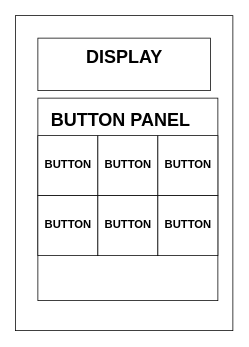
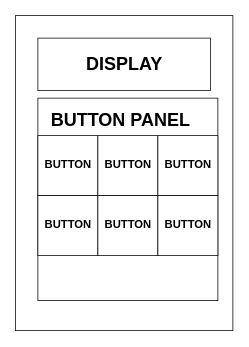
  <mxCell id="0" />
  <mxCell id="1" parent="0" />
  <mxCell id="2" value="" style="rounded=0;whiteSpace=wrap;html=1;" vertex="1" parent="1"><mxGeometry x="20" y="20" width="290" height="420" as="geometry" /></mxCell>
  <mxCell id="3" value="" style="rounded=0;whiteSpace=wrap;html=1;" vertex="1" parent="1"><mxGeometry x="50" y="50" width="230" height="70" as="geometry" /></mxCell>
  <mxCell id="4" value="" style="rounded=0;whiteSpace=wrap;html=1;" vertex="1" parent="1"><mxGeometry x="50" y="130" width="240" height="270" as="geometry" /></mxCell>
  <mxCell id="5" value="BUTTON PANEL" style="text;strokeColor=none;fillColor=none;html=1;fontSize=24;fontStyle=1;verticalAlign=middle;align=center;" vertex="1" parent="1"><mxGeometry x="110" y="140" width="100" height="40" as="geometry" /></mxCell>
- <mxCell id="6" value="DISPLAY" style="text;strokeColor=none;fillColor=none;html=1;fontSize=24;fontStyle=1;verticalAlign=middle;align=center;" vertex="1" parent="1"><mxGeometry x="115" y="55" width="100" height="40" as="geometry" /></mxCell>
+ <mxCell id="6" value="DISPLAY" style="text;strokeColor=none;fillColor=none;html=1;fontSize=24;fontStyle=1;verticalAlign=middle;align=center;" vertex="1" parent="1"><mxGeometry x="115" y="65" width="100" height="40" as="geometry" /></mxCell>
  <mxCell id="7" value="" style="whiteSpace=wrap;html=1;aspect=fixed;" vertex="1" parent="1"><mxGeometry x="50" y="180" width="80" height="80" as="geometry" /></mxCell>
  <mxCell id="8" value="&lt;font style=&quot;font-size: 15px;&quot;&gt;BUTTON&lt;/font&gt;" style="text;strokeColor=none;fillColor=none;html=1;fontSize=24;fontStyle=1;verticalAlign=middle;align=center;" vertex="1" parent="1"><mxGeometry x="40" y="195" width="100" height="40" as="geometry" /></mxCell>
  <mxCell id="9" value="" style="whiteSpace=wrap;html=1;aspect=fixed;" vertex="1" parent="1"><mxGeometry x="130" y="180" width="80" height="80" as="geometry" /></mxCell>
  <mxCell id="10" value="&lt;font style=&quot;font-size: 15px;&quot;&gt;BUTTON&lt;/font&gt;" style="text;strokeColor=none;fillColor=none;html=1;fontSize=24;fontStyle=1;verticalAlign=middle;align=center;" vertex="1" parent="1"><mxGeometry x="120" y="195" width="100" height="40" as="geometry" /></mxCell>
  <mxCell id="11" value="" style="whiteSpace=wrap;html=1;aspect=fixed;" vertex="1" parent="1"><mxGeometry x="210" y="180" width="80" height="80" as="geometry" /></mxCell>
  <mxCell id="12" value="&lt;font style=&quot;font-size: 15px;&quot;&gt;BUTTON&lt;/font&gt;" style="text;strokeColor=none;fillColor=none;html=1;fontSize=24;fontStyle=1;verticalAlign=middle;align=center;" vertex="1" parent="1"><mxGeometry x="200" y="195" width="100" height="40" as="geometry" /></mxCell>
  <mxCell id="13" value="" style="whiteSpace=wrap;html=1;aspect=fixed;" vertex="1" parent="1"><mxGeometry x="50" y="260" width="80" height="80" as="geometry" /></mxCell>
  <mxCell id="14" value="" style="whiteSpace=wrap;html=1;aspect=fixed;" vertex="1" parent="1"><mxGeometry x="130" y="260" width="80" height="80" as="geometry" /></mxCell>
  <mxCell id="15" value="&lt;font style=&quot;font-size: 15px;&quot;&gt;BUTTON&lt;/font&gt;" style="text;strokeColor=none;fillColor=none;html=1;fontSize=24;fontStyle=1;verticalAlign=middle;align=center;" vertex="1" parent="1"><mxGeometry x="120" y="275" width="100" height="40" as="geometry" /></mxCell>
  <mxCell id="16" value="" style="whiteSpace=wrap;html=1;aspect=fixed;" vertex="1" parent="1"><mxGeometry x="210" y="260" width="80" height="80" as="geometry" /></mxCell>
  <mxCell id="17" value="&lt;font style=&quot;font-size: 15px;&quot;&gt;BUTTON&lt;/font&gt;" style="text;strokeColor=none;fillColor=none;html=1;fontSize=24;fontStyle=1;verticalAlign=middle;align=center;" vertex="1" parent="1"><mxGeometry x="40" y="275" width="100" height="40" as="geometry" /></mxCell>
  <mxCell id="18" value="&lt;font style=&quot;font-size: 15px;&quot;&gt;BUTTON&lt;/font&gt;" style="text;strokeColor=none;fillColor=none;html=1;fontSize=24;fontStyle=1;verticalAlign=middle;align=center;" vertex="1" parent="1"><mxGeometry x="200" y="275" width="100" height="40" as="geometry" /></mxCell>
